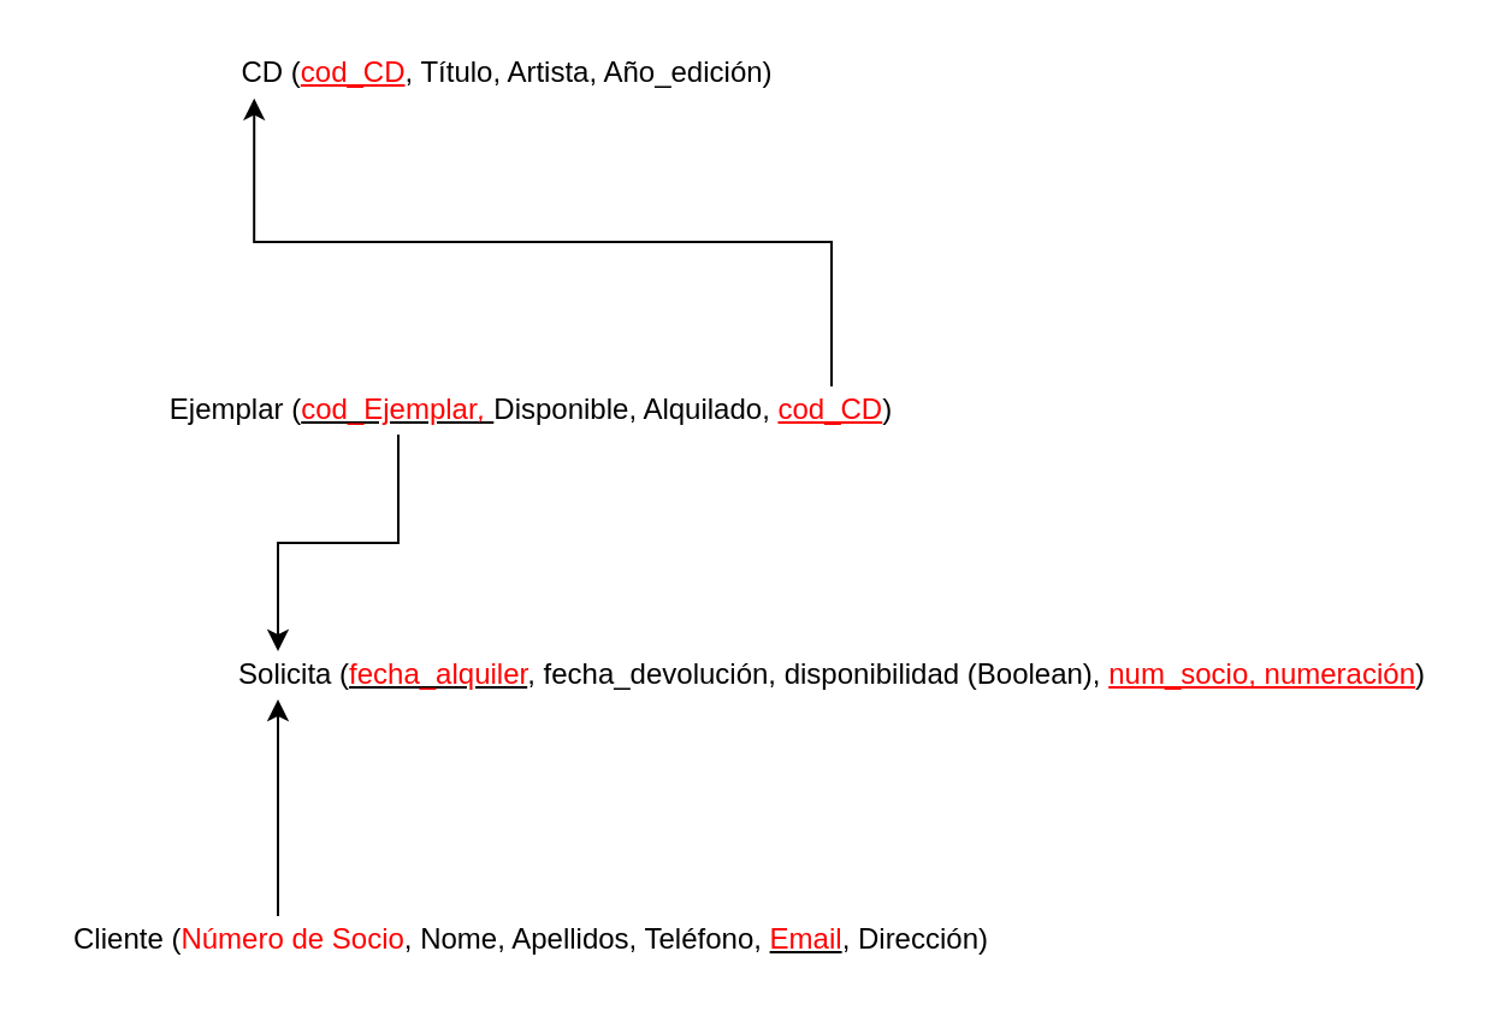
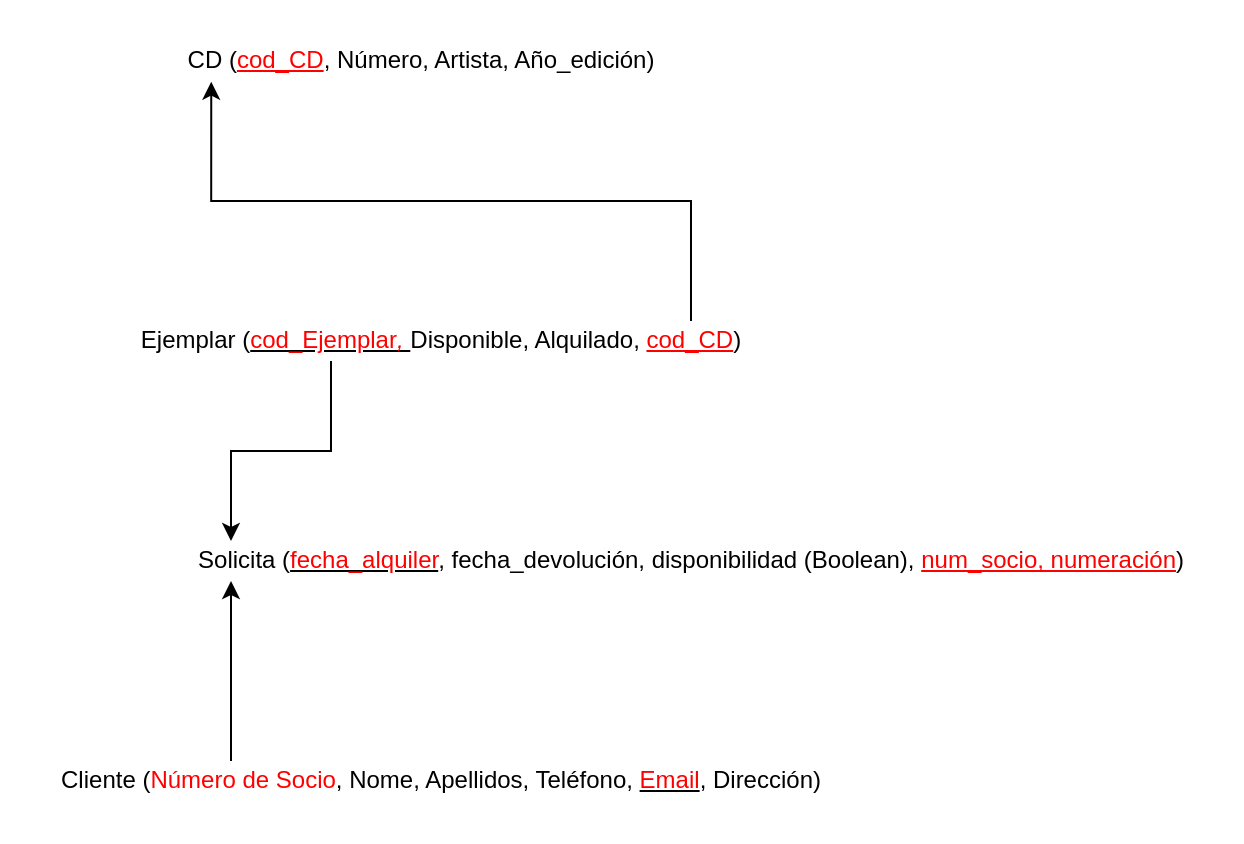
  <mxCell id="0" />
  <mxCell id="1" parent="0" />
- <mxCell id="2" value="CD (&lt;font color=&quot;#ff0000&quot;&gt;&lt;u&gt;cod_CD&lt;/u&gt;&lt;/font&gt;, Título, Artista, Año_edición)" style="text;html=1;align=center;verticalAlign=middle;resizable=0;points=[];autosize=1;strokeColor=none;fillColor=none;" parent="1" vertex="1"><mxGeometry x="90" y="20" width="240" height="20" as="geometry" /></mxCell>
+ <mxCell id="2" value="CD (&lt;font color=&quot;#ff0000&quot;&gt;&lt;u&gt;cod_CD&lt;/u&gt;&lt;/font&gt;, Número, Artista, Año_edición)" style="text;html=1;align=center;verticalAlign=middle;resizable=0;points=[];autosize=1;strokeColor=none;fillColor=none;" parent="1" vertex="1"><mxGeometry x="90" y="20" width="240" height="20" as="geometry" /></mxCell>
  <mxCell id="3" value="Ejemplar (&lt;u&gt;&lt;font color=&quot;#ff0000&quot;&gt;cod_Ejemplar&lt;i&gt;, &lt;/i&gt;&lt;/font&gt;&lt;/u&gt;Disponible, Alquilado,&amp;nbsp;&lt;u style=&quot;color: rgb(255 , 0 , 0)&quot;&gt;cod_CD&lt;/u&gt;)" style="text;html=1;align=center;verticalAlign=middle;resizable=0;points=[];autosize=1;strokeColor=none;fillColor=none;" parent="1" vertex="1"><mxGeometry x="60" y="160" width="320" height="20" as="geometry" /></mxCell>
  <mxCell id="4" value="Cliente (&lt;font color=&quot;#ff0000&quot;&gt;Número de Socio&lt;/font&gt;, Nome, Apellidos, Teléfono, &lt;u&gt;&lt;font color=&quot;#ff0000&quot;&gt;Email&lt;/font&gt;&lt;/u&gt;, Dirección)" style="text;html=1;align=center;verticalAlign=middle;resizable=0;points=[];autosize=1;strokeColor=none;fillColor=none;" parent="1" vertex="1"><mxGeometry x="20" y="380" width="400" height="20" as="geometry" /></mxCell>
  <mxCell id="5" value="Solicita (&lt;u&gt;&lt;font color=&quot;#ff0000&quot;&gt;fecha_alquiler&lt;/font&gt;&lt;/u&gt;, fecha_devolución, disponibilidad (Boolean), &lt;font color=&quot;#ff0000&quot;&gt;&lt;u&gt;num_socio, numeración&lt;/u&gt;&lt;/font&gt;)" style="text;html=1;align=center;verticalAlign=middle;resizable=0;points=[];autosize=1;strokeColor=none;fillColor=none;" parent="1" vertex="1"><mxGeometry x="90" y="270" width="510" height="20" as="geometry" /></mxCell>
  <mxCell id="6" style="edgeStyle=orthogonalEdgeStyle;rounded=0;orthogonalLoop=1;jettySize=auto;html=1;" parent="1" source="4" target="5" edge="1"><mxGeometry relative="1" as="geometry"><Array as="points"><mxPoint x="115" y="355" /><mxPoint x="115" y="355" /></Array></mxGeometry></mxCell>
  <mxCell id="7" style="edgeStyle=orthogonalEdgeStyle;rounded=0;orthogonalLoop=1;jettySize=auto;html=1;" parent="1" source="3" target="5" edge="1"><mxGeometry relative="1" as="geometry"><Array as="points"><mxPoint x="165" y="225" /><mxPoint x="115" y="225" /></Array></mxGeometry></mxCell>
  <mxCell id="8" style="edgeStyle=orthogonalEdgeStyle;rounded=0;orthogonalLoop=1;jettySize=auto;html=1;entryX=0.063;entryY=1.018;entryDx=0;entryDy=0;entryPerimeter=0;" parent="1" source="3" target="2" edge="1"><mxGeometry relative="1" as="geometry"><Array as="points"><mxPoint x="345" y="100" /><mxPoint x="105" y="100" /></Array></mxGeometry></mxCell>
